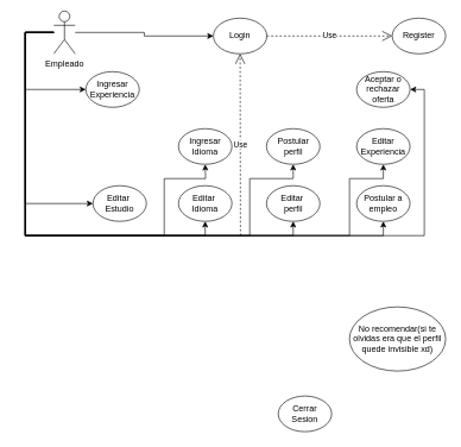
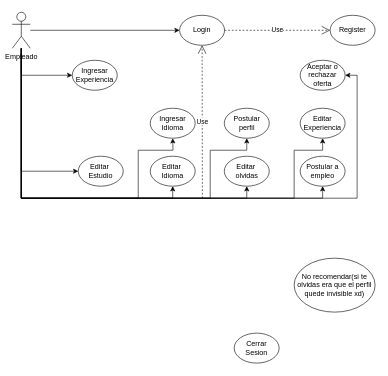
  <mxCell id="0" />
  <mxCell id="1" parent="0" />
  <mxCell id="2" style="edgeStyle=orthogonalEdgeStyle;rounded=0;orthogonalLoop=1;jettySize=auto;html=1;entryX=0;entryY=0.5;entryDx=0;entryDy=0;" edge="1" parent="1" source="12" target="13"><mxGeometry relative="1" as="geometry" /></mxCell>
  <mxCell id="3" style="edgeStyle=orthogonalEdgeStyle;rounded=0;orthogonalLoop=1;jettySize=auto;html=1;entryX=0;entryY=0.5;entryDx=0;entryDy=0;" edge="1" parent="1" source="12" target="22"><mxGeometry relative="1" as="geometry"><Array as="points"><mxPoint x="35" y="285" /></Array></mxGeometry></mxCell>
  <mxCell id="4" style="edgeStyle=orthogonalEdgeStyle;rounded=0;orthogonalLoop=1;jettySize=auto;html=1;entryX=0;entryY=0.5;entryDx=0;entryDy=0;" edge="1" parent="1" source="12" target="15"><mxGeometry relative="1" as="geometry"><Array as="points"><mxPoint x="35" y="125" /></Array></mxGeometry></mxCell>
  <mxCell id="5" style="edgeStyle=orthogonalEdgeStyle;rounded=0;orthogonalLoop=1;jettySize=auto;html=1;entryX=0.5;entryY=1;entryDx=0;entryDy=0;" edge="1" parent="1" source="12" target="23"><mxGeometry relative="1" as="geometry"><Array as="points"><mxPoint x="35" y="330" /><mxPoint x="288" y="330" /></Array></mxGeometry></mxCell>
  <mxCell id="6" style="edgeStyle=orthogonalEdgeStyle;rounded=0;orthogonalLoop=1;jettySize=auto;html=1;entryX=0.5;entryY=1;entryDx=0;entryDy=0;" edge="1" parent="1" source="12" target="24"><mxGeometry relative="1" as="geometry"><Array as="points"><mxPoint x="35" y="330" /><mxPoint x="411" y="330" /></Array></mxGeometry></mxCell>
  <mxCell id="7" style="edgeStyle=orthogonalEdgeStyle;rounded=0;orthogonalLoop=1;jettySize=auto;html=1;entryX=0.5;entryY=1;entryDx=0;entryDy=0;" edge="1" parent="1" source="12" target="18"><mxGeometry relative="1" as="geometry"><Array as="points"><mxPoint x="35" y="330" /><mxPoint x="538" y="330" /></Array></mxGeometry></mxCell>
  <mxCell id="8" style="edgeStyle=orthogonalEdgeStyle;rounded=0;orthogonalLoop=1;jettySize=auto;html=1;" edge="1" parent="1" source="12" target="16"><mxGeometry relative="1" as="geometry"><Array as="points"><mxPoint x="35" y="330" /><mxPoint x="230" y="330" /><mxPoint x="230" y="250" /><mxPoint x="288" y="250" /></Array></mxGeometry></mxCell>
  <mxCell id="9" style="edgeStyle=orthogonalEdgeStyle;rounded=0;orthogonalLoop=1;jettySize=auto;html=1;entryX=0.5;entryY=1;entryDx=0;entryDy=0;" edge="1" parent="1" source="12" target="17"><mxGeometry relative="1" as="geometry"><Array as="points"><mxPoint x="35" y="330" /><mxPoint x="350" y="330" /><mxPoint x="350" y="250" /><mxPoint x="411" y="250" /></Array></mxGeometry></mxCell>
  <mxCell id="10" style="edgeStyle=orthogonalEdgeStyle;rounded=0;orthogonalLoop=1;jettySize=auto;html=1;entryX=0.5;entryY=1;entryDx=0;entryDy=0;" edge="1" parent="1" source="12" target="21"><mxGeometry relative="1" as="geometry"><Array as="points"><mxPoint x="35" y="330" /><mxPoint x="490" y="330" /><mxPoint x="490" y="250" /><mxPoint x="538" y="250" /></Array></mxGeometry></mxCell>
  <mxCell id="11" style="edgeStyle=orthogonalEdgeStyle;rounded=0;orthogonalLoop=1;jettySize=auto;html=1;entryX=1;entryY=0.5;entryDx=0;entryDy=0;" edge="1" parent="1" source="12" target="19"><mxGeometry relative="1" as="geometry"><Array as="points"><mxPoint x="35" y="330" /><mxPoint x="595" y="330" /><mxPoint x="595" y="125" /></Array></mxGeometry></mxCell>
- <mxCell id="12" value="Empleado" style="shape=umlActor;verticalLabelPosition=bottom;verticalAlign=top;html=1;outlineConnect=0;" vertex="1" parent="1"><mxGeometry x="75" y="15" width="30" height="60" as="geometry" /></mxCell>
+ <mxCell id="12" value="Empleado" style="shape=umlActor;verticalLabelPosition=bottom;verticalAlign=top;html=1;outlineConnect=0;" vertex="1" parent="1"><mxGeometry x="20" y="20" width="30" height="60" as="geometry" /></mxCell>
  <mxCell id="13" value="Login" style="ellipse;whiteSpace=wrap;html=1;" vertex="1" parent="1"><mxGeometry x="299" y="25" width="75" height="50" as="geometry" /></mxCell>
  <mxCell id="14" value="Register" style="ellipse;whiteSpace=wrap;html=1;" vertex="1" parent="1"><mxGeometry x="550" y="25" width="75" height="50" as="geometry" /></mxCell>
  <mxCell id="15" value="Ingresar Experiencia" style="ellipse;whiteSpace=wrap;html=1;" vertex="1" parent="1"><mxGeometry x="120" y="100" width="75" height="50" as="geometry" /></mxCell>
  <mxCell id="16" value="Ingresar Idioma" style="ellipse;whiteSpace=wrap;html=1;" vertex="1" parent="1"><mxGeometry x="250" y="180" width="75" height="50" as="geometry" /></mxCell>
  <mxCell id="17" value="Postular perfil" style="ellipse;whiteSpace=wrap;html=1;" vertex="1" parent="1"><mxGeometry x="373.5" y="180" width="75" height="50" as="geometry" /></mxCell>
  <mxCell id="18" value="Postular a empleo" style="ellipse;whiteSpace=wrap;html=1;" vertex="1" parent="1"><mxGeometry x="500" y="260" width="75" height="50" as="geometry" /></mxCell>
  <mxCell id="19" value="Aceptar o rechazar oferta" style="ellipse;whiteSpace=wrap;html=1;" vertex="1" parent="1"><mxGeometry x="500" y="100" width="75" height="50" as="geometry" /></mxCell>
  <mxCell id="20" value="Cerrar Sesion" style="ellipse;whiteSpace=wrap;html=1;" vertex="1" parent="1"><mxGeometry x="390" y="555" width="75" height="50" as="geometry" /></mxCell>
  <mxCell id="21" value="Editar Experiencia" style="ellipse;whiteSpace=wrap;html=1;" vertex="1" parent="1"><mxGeometry x="500" y="180" width="75" height="50" as="geometry" /></mxCell>
  <mxCell id="22" value="Editar&amp;nbsp;&lt;br&gt;Estudio" style="ellipse;whiteSpace=wrap;html=1;" vertex="1" parent="1"><mxGeometry x="130" y="260" width="75" height="50" as="geometry" /></mxCell>
  <mxCell id="23" value="Editar&amp;nbsp;&lt;br&gt;Idioma" style="ellipse;whiteSpace=wrap;html=1;" vertex="1" parent="1"><mxGeometry x="250" y="260" width="75" height="50" as="geometry" /></mxCell>
- <mxCell id="24" value="Editar&amp;nbsp;&lt;br&gt;perfil" style="ellipse;whiteSpace=wrap;html=1;" vertex="1" parent="1"><mxGeometry x="373.5" y="260" width="75" height="50" as="geometry" /></mxCell>
+ <mxCell id="24" value="Editar&amp;nbsp;&lt;br&gt;olvidas" style="ellipse;whiteSpace=wrap;html=1;" vertex="1" parent="1"><mxGeometry x="373.5" y="260" width="75" height="50" as="geometry" /></mxCell>
  <mxCell id="25" value="No recomendar(si te olvidas era que el perfil quede invisible xd)" style="ellipse;whiteSpace=wrap;html=1;" vertex="1" parent="1"><mxGeometry x="490" y="430" width="135" height="90" as="geometry" /></mxCell>
  <mxCell id="26" value="Use" style="endArrow=open;endSize=12;dashed=1;html=1;rounded=0;exitX=1;exitY=0.5;exitDx=0;exitDy=0;entryX=0;entryY=0.5;entryDx=0;entryDy=0;" edge="1" parent="1" source="13" target="14"><mxGeometry width="160" relative="1" as="geometry"><mxPoint x="70" y="80" as="sourcePoint" /><mxPoint x="230" y="80" as="targetPoint" /></mxGeometry></mxCell>
  <mxCell id="27" value="Use" style="endArrow=open;endSize=12;dashed=1;html=1;rounded=0;entryX=0.5;entryY=1;entryDx=0;entryDy=0;" edge="1" parent="1" target="13"><mxGeometry width="160" relative="1" as="geometry"><mxPoint x="337" y="330" as="sourcePoint" /><mxPoint x="400" y="130" as="targetPoint" /></mxGeometry></mxCell>
